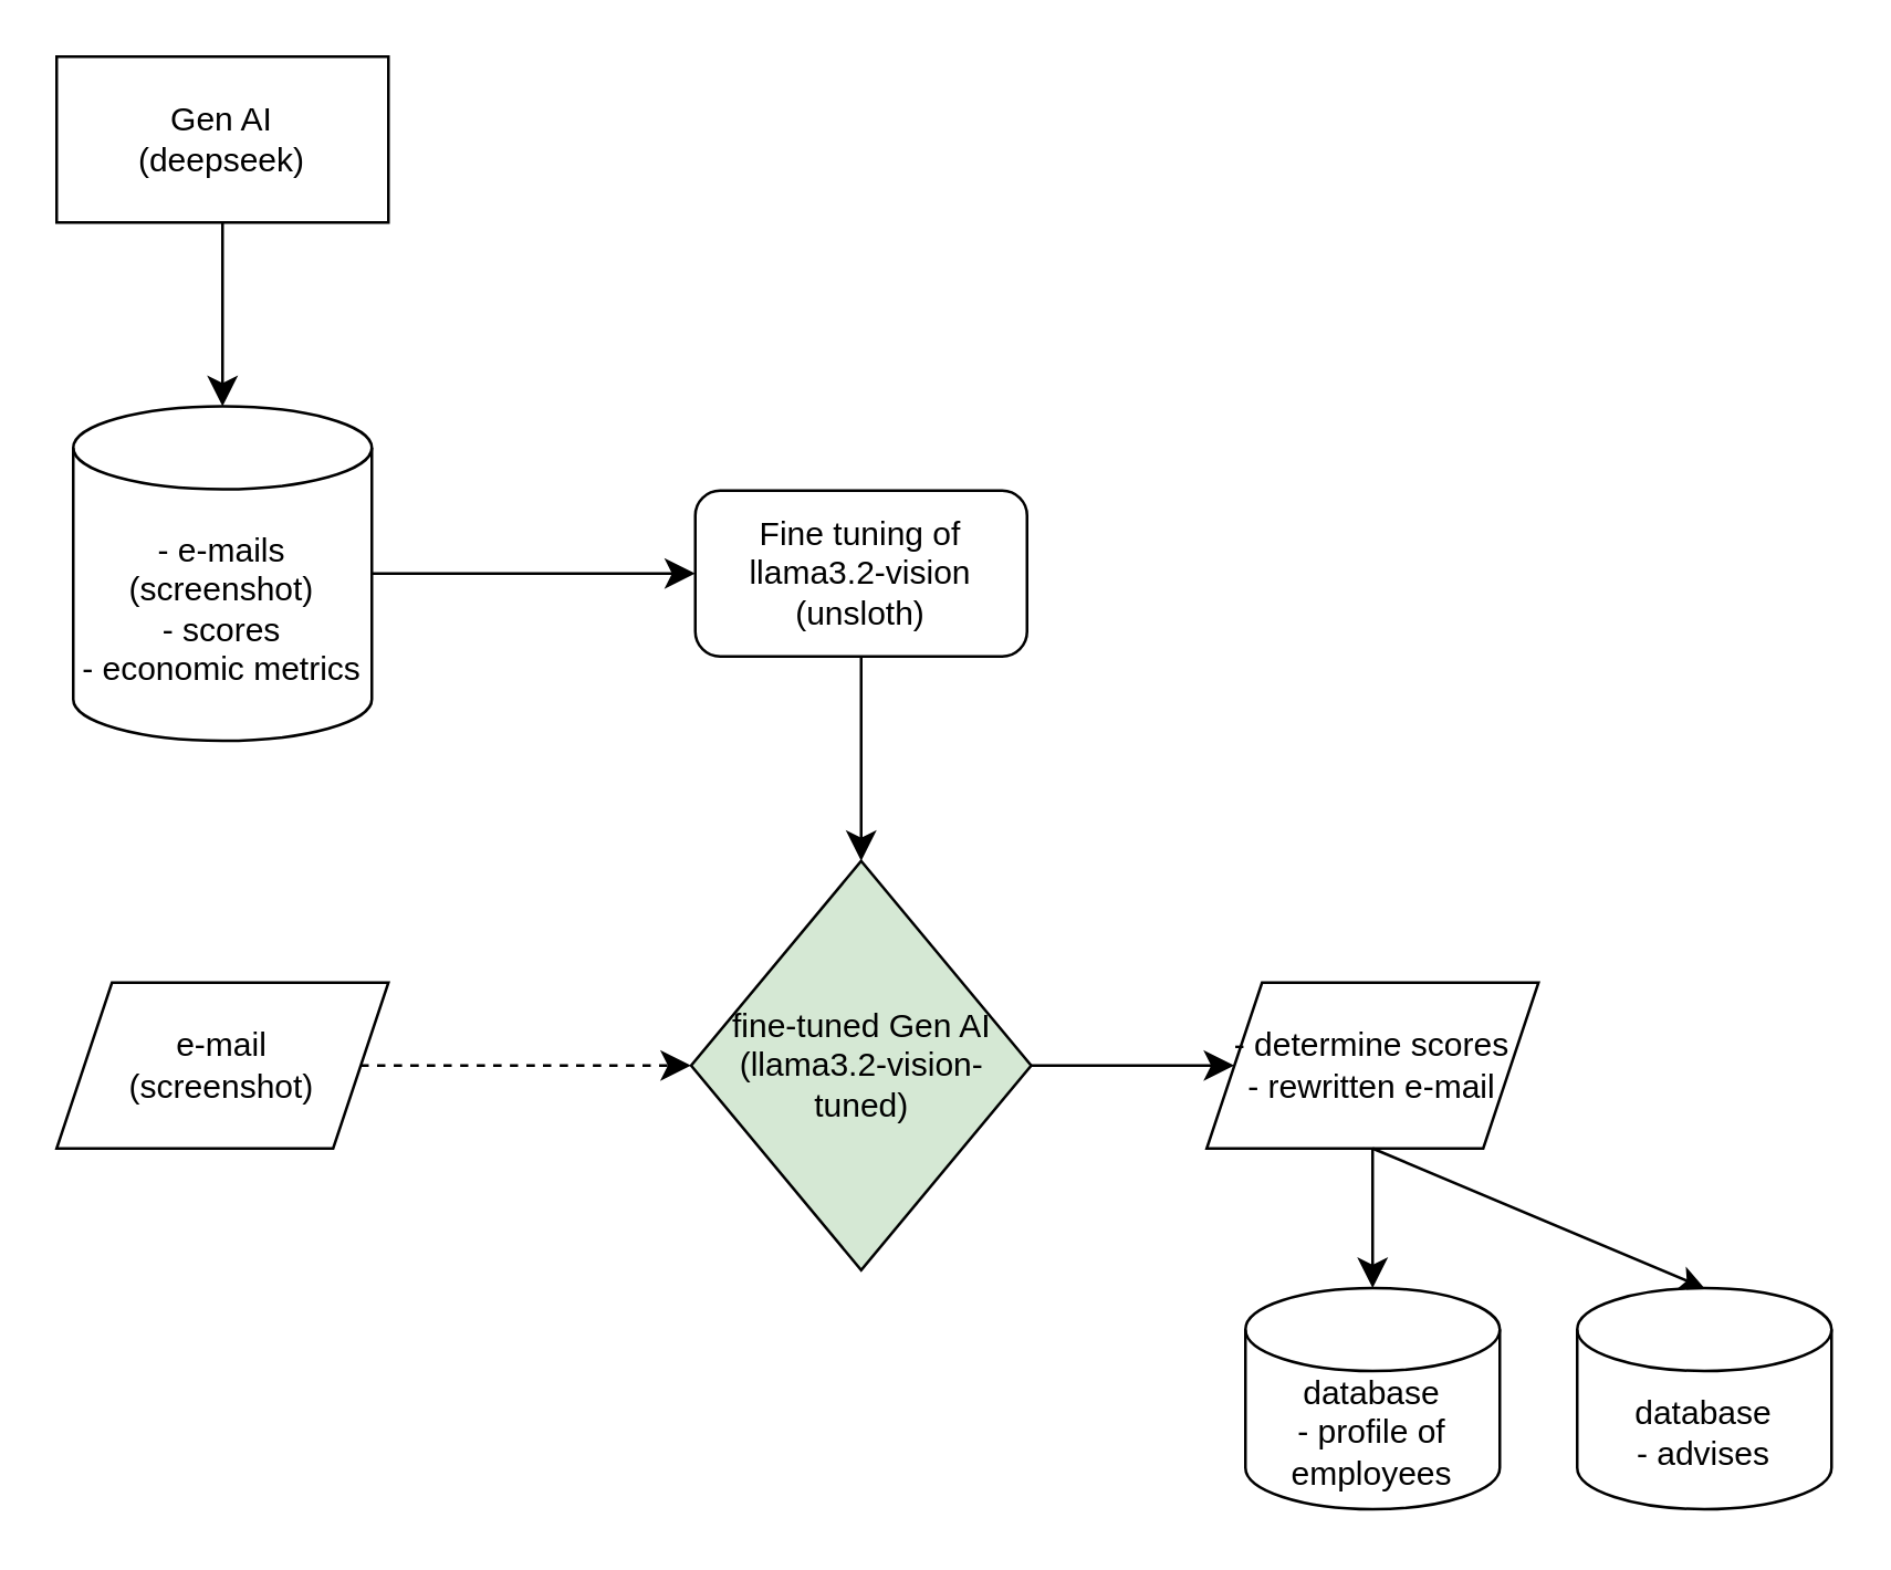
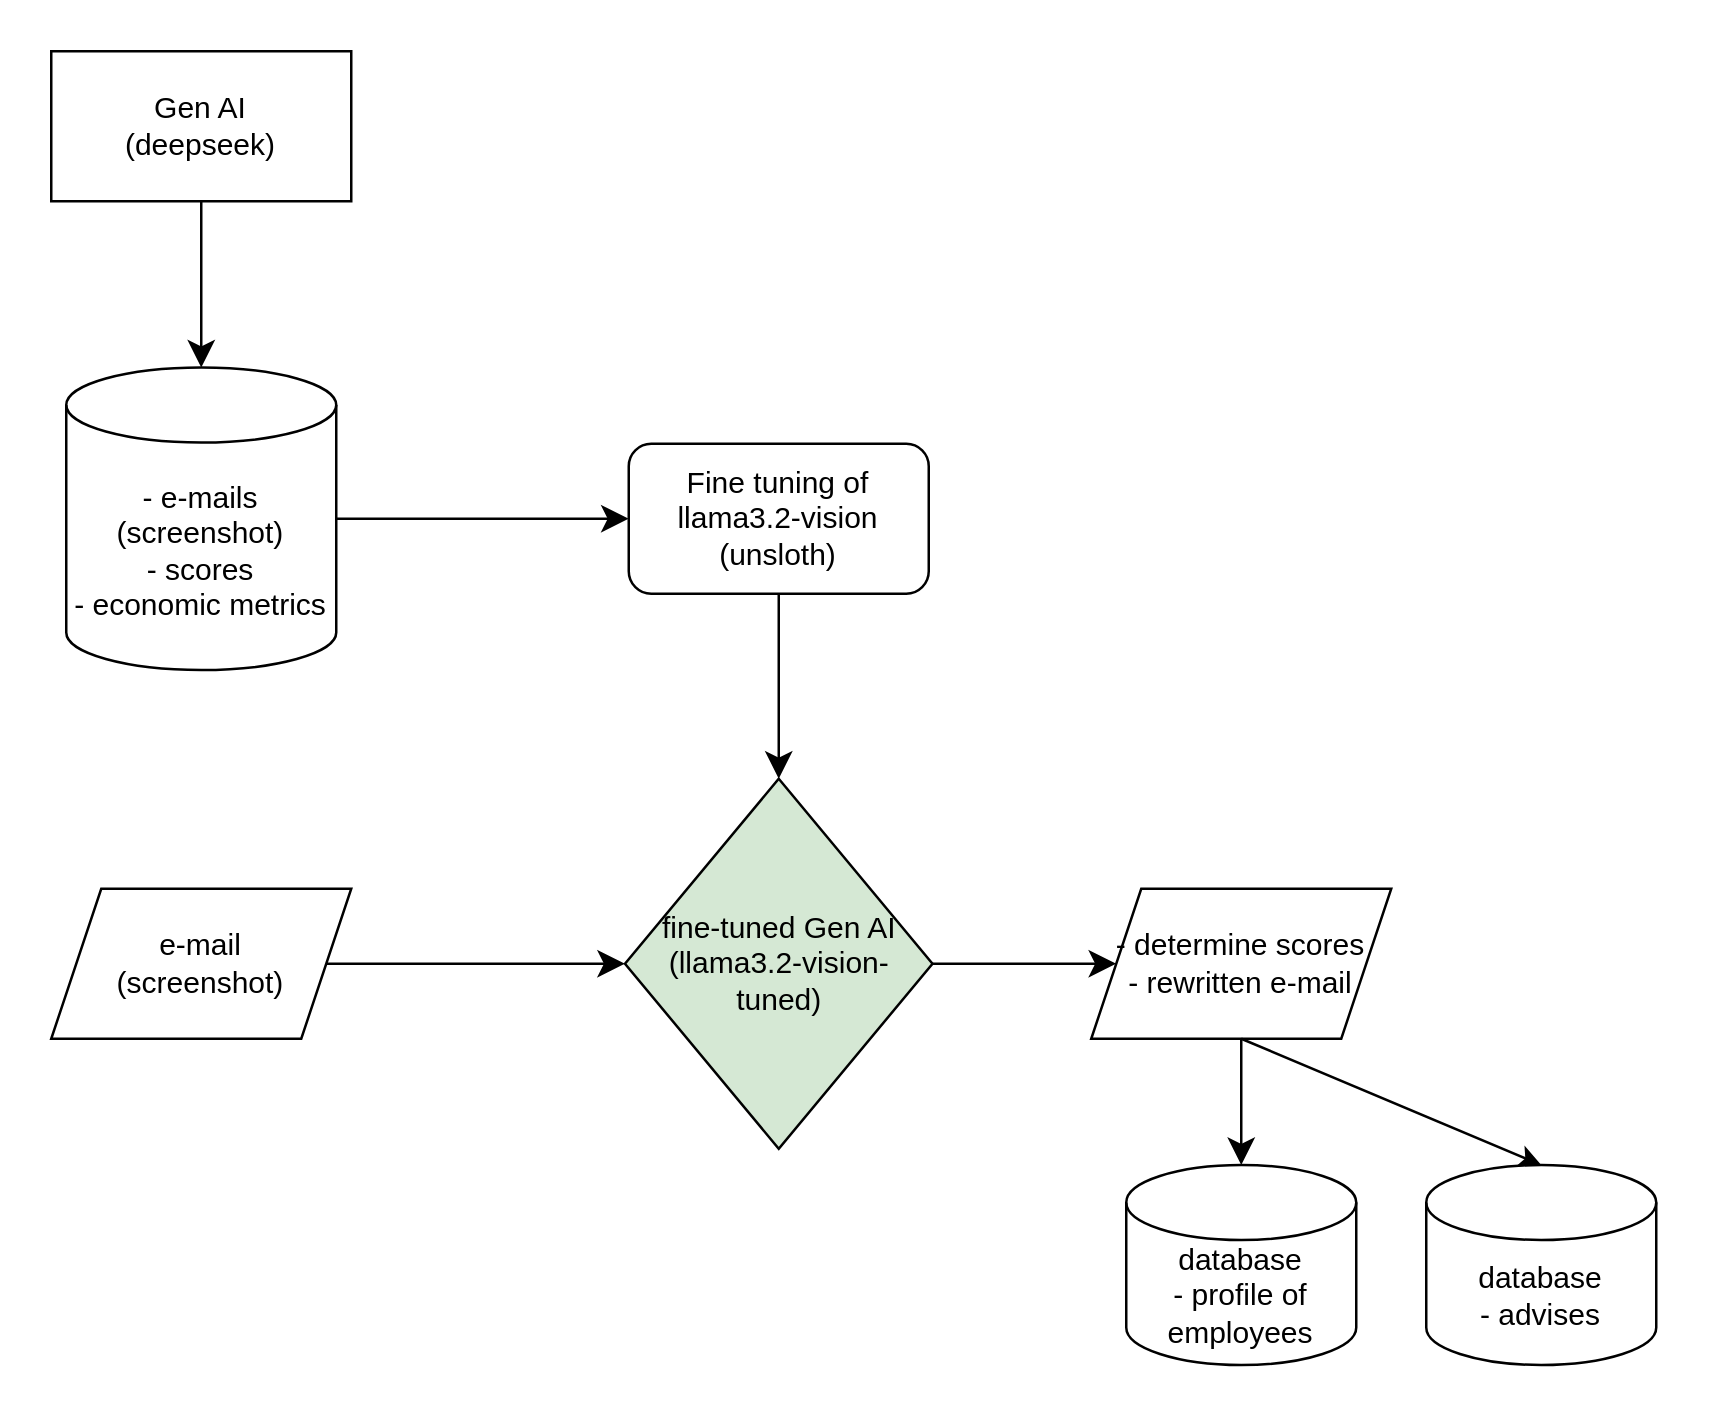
  <mxCell id="0" />
  <mxCell id="1" parent="0" />
  <mxCell id="2" value="Gen AI&lt;br&gt;(deepseek)" style="whiteSpace=wrap;html=1;rounded=0;" parent="1" vertex="1"><mxGeometry x="20" y="20" width="120" height="60" as="geometry" /></mxCell>
  <mxCell id="3" value="Fine tuning of llama3.2-vision&lt;br&gt;(unsloth)" style="rounded=1;whiteSpace=wrap;html=1;" parent="1" vertex="1"><mxGeometry x="251" y="177" width="120" height="60" as="geometry" /></mxCell>
  <mxCell id="4" value="&lt;div&gt;fine-tuned Gen AI&lt;/div&gt;(llama3.2-vision-tuned)" style="rhombus;whiteSpace=wrap;html=1;fillColor=#d5e8d4;" parent="1" vertex="1"><mxGeometry x="249.5" y="311" width="123" height="148" as="geometry" /></mxCell>
  <mxCell id="5" value="&lt;div&gt;- e-mails&lt;/div&gt;&lt;div&gt;(screenshot)&lt;/div&gt;&lt;div&gt;- scores&lt;/div&gt;&lt;div&gt;- economic metrics&lt;/div&gt;" style="shape=cylinder3;whiteSpace=wrap;html=1;boundedLbl=1;backgroundOutline=1;size=15;" parent="1" vertex="1"><mxGeometry x="26" y="146.5" width="108" height="121" as="geometry" /></mxCell>
  <mxCell id="6" value="" style="endArrow=classic;html=1;rounded=0;fontSize=12;startSize=8;endSize=8;curved=1;exitX=0.5;exitY=1;exitDx=0;exitDy=0;" parent="1" source="2" target="5" edge="1"><mxGeometry width="50" height="50" relative="1" as="geometry"><mxPoint x="241" y="380" as="sourcePoint" /><mxPoint x="291" y="330" as="targetPoint" /></mxGeometry></mxCell>
  <mxCell id="7" value="" style="endArrow=classic;html=1;rounded=0;fontSize=12;startSize=8;endSize=8;curved=1;exitX=1;exitY=0.5;exitDx=0;exitDy=0;exitPerimeter=0;entryX=0;entryY=0.5;entryDx=0;entryDy=0;" parent="1" source="5" target="3" edge="1"><mxGeometry width="50" height="50" relative="1" as="geometry"><mxPoint x="241" y="380" as="sourcePoint" /><mxPoint x="291" y="330" as="targetPoint" /></mxGeometry></mxCell>
  <mxCell id="8" value="" style="endArrow=classic;html=1;rounded=0;fontSize=12;startSize=8;endSize=8;curved=1;exitX=0.5;exitY=1;exitDx=0;exitDy=0;entryX=0.5;entryY=0;entryDx=0;entryDy=0;" parent="1" source="3" target="4" edge="1"><mxGeometry width="50" height="50" relative="1" as="geometry"><mxPoint x="241" y="380" as="sourcePoint" /><mxPoint x="291" y="330" as="targetPoint" /></mxGeometry></mxCell>
  <mxCell id="9" value="&lt;div&gt;e-mail&lt;/div&gt;&lt;div&gt;(screenshot)&lt;/div&gt;" style="shape=parallelogram;perimeter=parallelogramPerimeter;whiteSpace=wrap;html=1;fixedSize=1;" parent="1" vertex="1"><mxGeometry x="20" y="355" width="120" height="60" as="geometry" /></mxCell>
- <mxCell id="10" value="" style="endArrow=classic;html=1;rounded=0;fontSize=12;startSize=8;endSize=8;curved=1;exitX=1;exitY=0.5;exitDx=0;exitDy=0;entryX=0;entryY=0.5;entryDx=0;entryDy=0;dashed=1;" parent="1" source="9" target="4" edge="1"><mxGeometry width="50" height="50" relative="1" as="geometry"><mxPoint x="241" y="380" as="sourcePoint" /><mxPoint x="291" y="330" as="targetPoint" /></mxGeometry></mxCell>
+ <mxCell id="10" value="" style="endArrow=classic;html=1;rounded=0;fontSize=12;startSize=8;endSize=8;curved=1;exitX=1;exitY=0.5;exitDx=0;exitDy=0;entryX=0;entryY=0.5;entryDx=0;entryDy=0;" parent="1" source="9" target="4" edge="1"><mxGeometry width="50" height="50" relative="1" as="geometry"><mxPoint x="241" y="380" as="sourcePoint" /><mxPoint x="291" y="330" as="targetPoint" /></mxGeometry></mxCell>
  <mxCell id="11" value="&lt;div&gt;- determine scores&lt;/div&gt;&lt;div&gt;- rewritten e-mail&lt;br&gt;&lt;/div&gt;" style="shape=parallelogram;perimeter=parallelogramPerimeter;whiteSpace=wrap;html=1;fixedSize=1;" parent="1" vertex="1"><mxGeometry x="436" y="355" width="120" height="60" as="geometry" /></mxCell>
  <mxCell id="12" value="" style="endArrow=classic;html=1;rounded=0;fontSize=12;startSize=8;endSize=8;curved=1;exitX=1;exitY=0.5;exitDx=0;exitDy=0;entryX=0;entryY=0.5;entryDx=0;entryDy=0;" parent="1" source="4" target="11" edge="1"><mxGeometry width="50" height="50" relative="1" as="geometry"><mxPoint x="240" y="380" as="sourcePoint" /><mxPoint x="290" y="330" as="targetPoint" /></mxGeometry></mxCell>
  <mxCell id="13" value="&lt;div&gt;database&lt;/div&gt;&lt;div&gt;- profile of employees&lt;br&gt;&lt;/div&gt;" style="shape=cylinder3;whiteSpace=wrap;html=1;boundedLbl=1;backgroundOutline=1;size=15;" parent="1" vertex="1"><mxGeometry x="450" y="465.5" width="92" height="80" as="geometry" /></mxCell>
  <mxCell id="14" value="" style="endArrow=classic;html=1;rounded=0;fontSize=12;startSize=8;endSize=8;curved=1;exitX=0.5;exitY=1;exitDx=0;exitDy=0;entryX=0.5;entryY=0;entryDx=0;entryDy=0;entryPerimeter=0;" parent="1" source="11" target="13" edge="1"><mxGeometry width="50" height="50" relative="1" as="geometry"><mxPoint x="290" y="447.5" as="sourcePoint" /><mxPoint x="340" y="397.5" as="targetPoint" /></mxGeometry></mxCell>
  <mxCell id="15" value="&lt;div&gt;database&lt;/div&gt;&lt;div&gt;- advises&lt;br&gt;&lt;/div&gt;" style="shape=cylinder3;whiteSpace=wrap;html=1;boundedLbl=1;backgroundOutline=1;size=15;" vertex="1" parent="1"><mxGeometry x="570" y="465.5" width="92" height="80" as="geometry" /></mxCell>
  <mxCell id="16" value="" style="endArrow=classic;html=1;rounded=0;exitX=0.5;exitY=1;exitDx=0;exitDy=0;entryX=0.5;entryY=0;entryDx=0;entryDy=0;entryPerimeter=0;" edge="1" parent="1" source="11" target="15"><mxGeometry width="50" height="50" relative="1" as="geometry"><mxPoint x="311" y="360" as="sourcePoint" /><mxPoint x="361" y="310" as="targetPoint" /></mxGeometry></mxCell>
